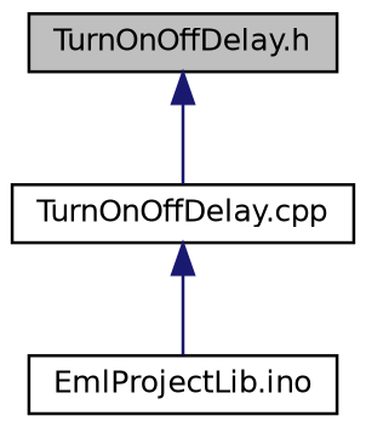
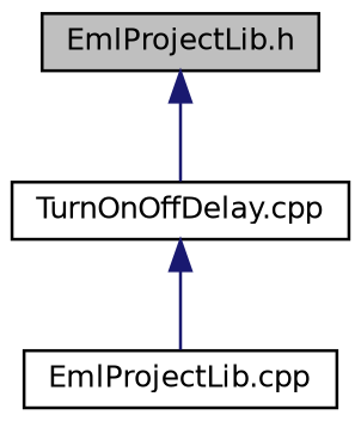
  digraph {
    node [color=black fillcolor=white fontname=Helvetica fontsize=10 shape=record style=filled]
    edge [color=midnightblue dir=back fontname=Helvetica fontsize=10 labelfontname=Helvetica labelfontsize=10 style=solid]
-   n1 [fillcolor=grey75 fontcolor=black height=0.2 label="TurnOnOffDelay.h" width=0.4]
+   n1 [fillcolor=grey75 fontcolor=black height=0.2 label="EmlProjectLib.h" width=0.4]
    n2 [height=0.2 label="TurnOnOffDelay.cpp" width=0.4]
-   n3 [height=0.2 label="EmlProjectLib.ino" width=0.4]
+   n3 [height=0.2 label="EmlProjectLib.cpp" width=0.4]
    n1 -> n2
    n2 -> n3
  }
